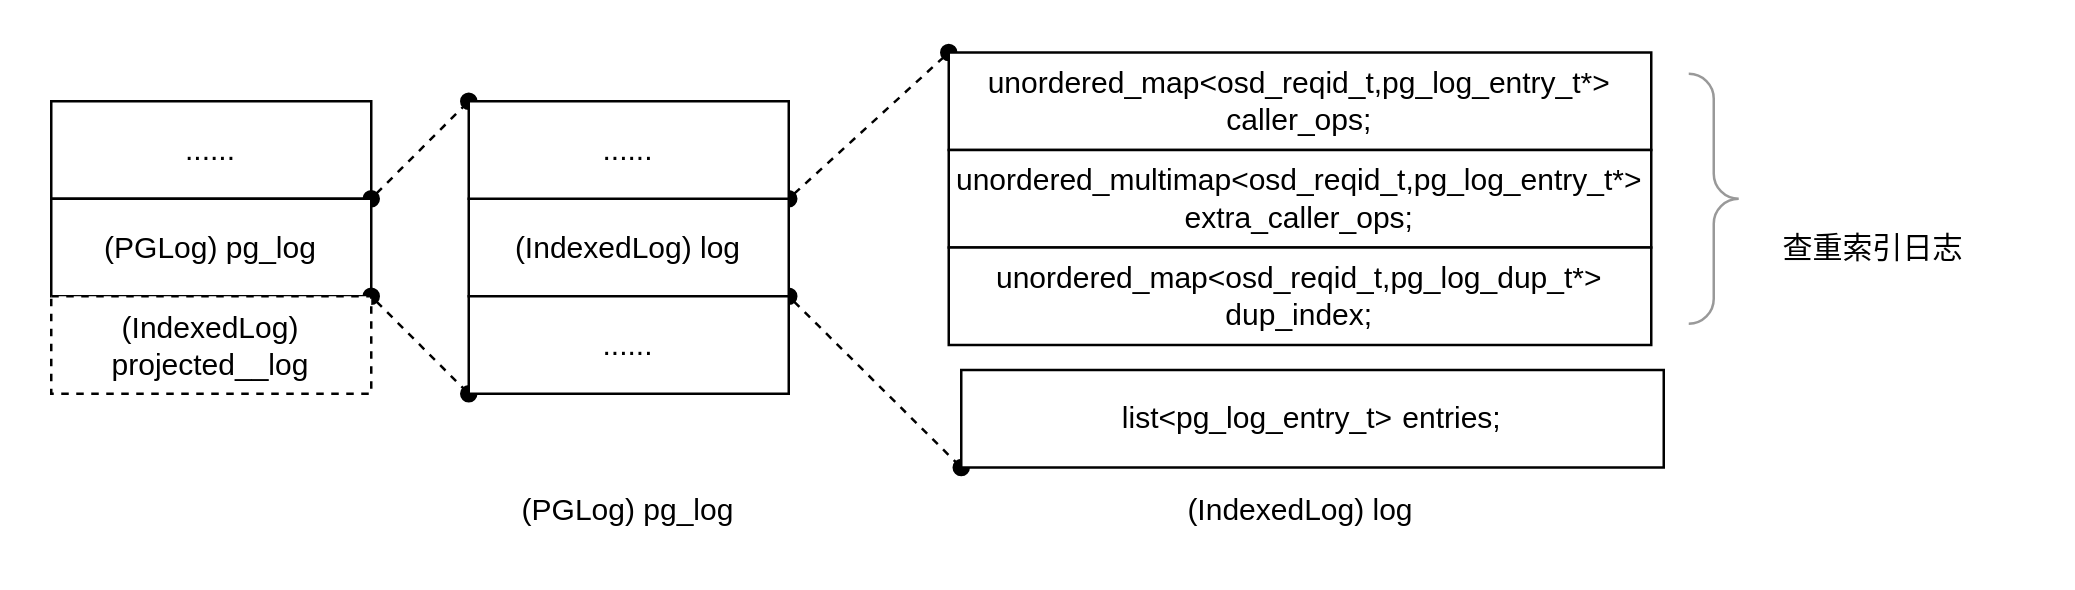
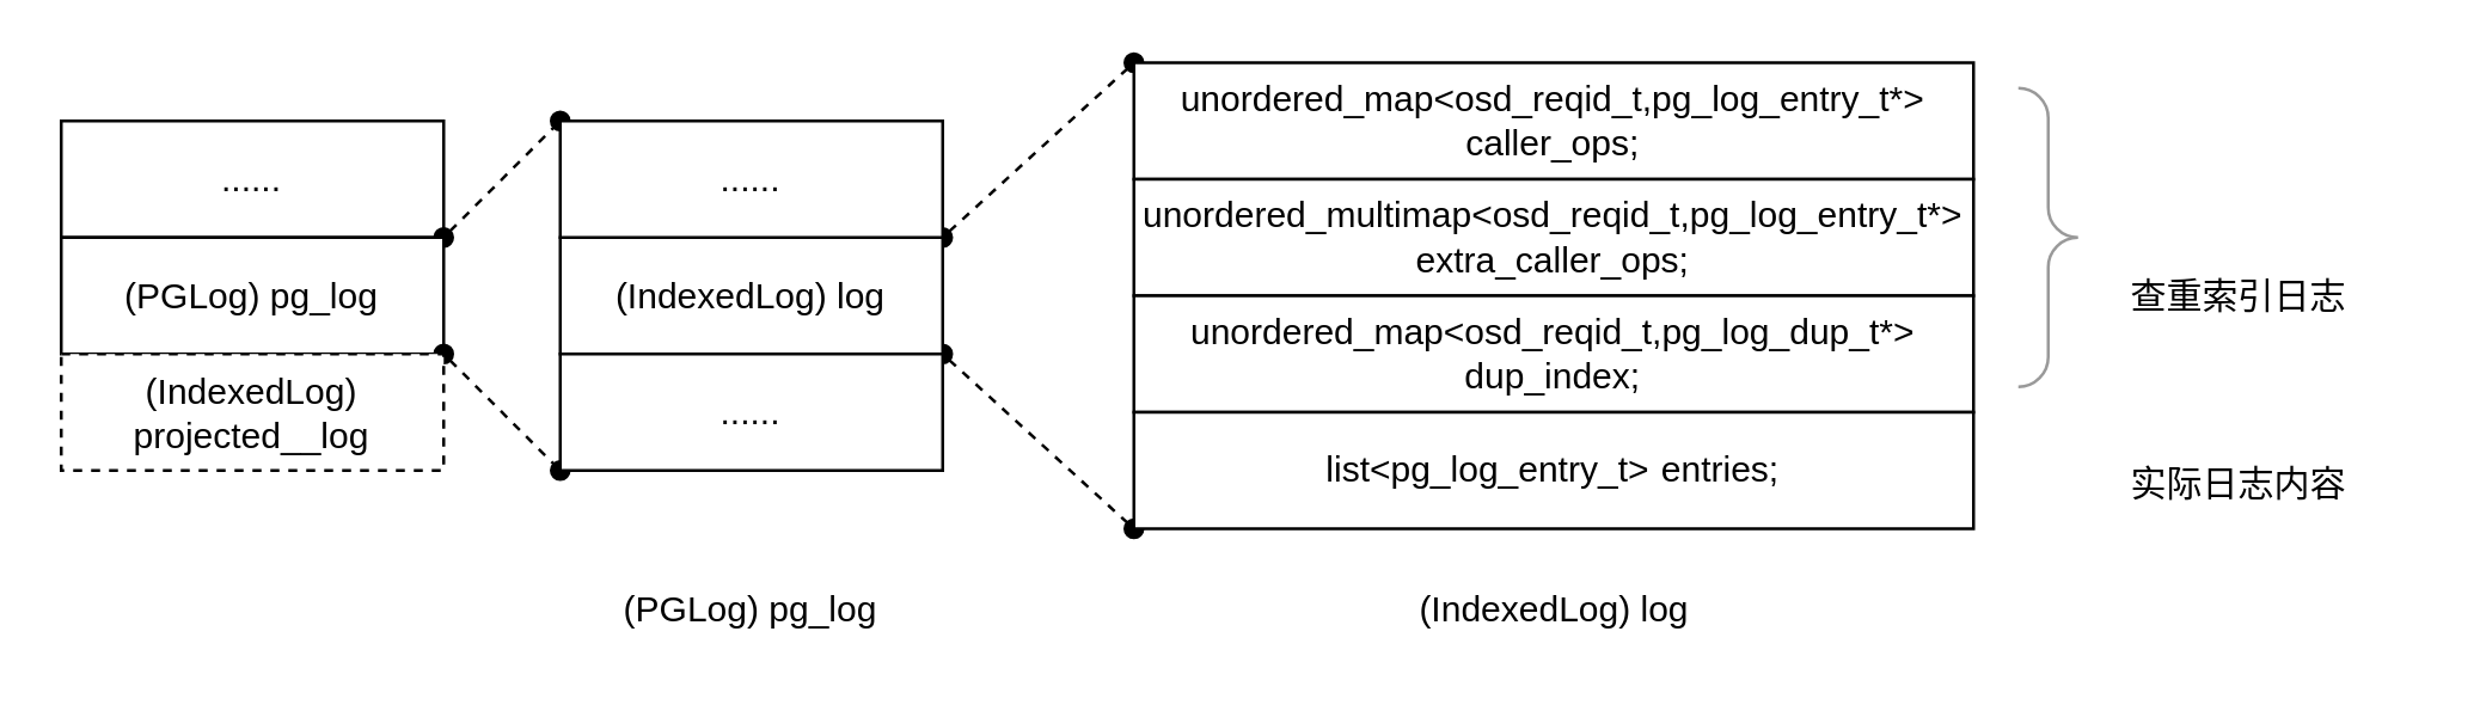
  <mxCell id="0" />
  <mxCell id="1" parent="0" />
  <mxCell id="2" value="......" style="rounded=0;whiteSpace=wrap;html=1;" vertex="1" parent="1"><mxGeometry x="20" y="40" width="128" height="39" as="geometry" /></mxCell>
  <mxCell id="3" style="edgeStyle=none;rounded=0;orthogonalLoop=1;jettySize=auto;html=1;exitX=1;exitY=0;exitDx=0;exitDy=0;entryX=0;entryY=0;entryDx=0;entryDy=0;dashed=1;startArrow=oval;startFill=1;endArrow=oval;endFill=1;" edge="1" parent="1" source="4" target="14"><mxGeometry relative="1" as="geometry" /></mxCell>
  <mxCell id="4" value="(PGLog) pg_log" style="rounded=0;whiteSpace=wrap;html=1;" vertex="1" parent="1"><mxGeometry x="20" y="79" width="128" height="39" as="geometry" /></mxCell>
  <mxCell id="5" style="edgeStyle=none;rounded=0;orthogonalLoop=1;jettySize=auto;html=1;exitX=1;exitY=0;exitDx=0;exitDy=0;entryX=0;entryY=1;entryDx=0;entryDy=0;dashed=1;startArrow=oval;startFill=1;endArrow=oval;endFill=1;" edge="1" parent="1" source="6" target="15"><mxGeometry relative="1" as="geometry" /></mxCell>
  <mxCell id="6" value="(IndexedLog) projected__log" style="rounded=0;whiteSpace=wrap;html=1;dashed=1;" vertex="1" parent="1"><mxGeometry x="20" y="118" width="128" height="39" as="geometry" /></mxCell>
  <mxCell id="7" style="rounded=0;orthogonalLoop=1;jettySize=auto;html=1;exitX=1;exitY=0;exitDx=0;exitDy=0;entryX=0;entryY=0;entryDx=0;entryDy=0;endArrow=oval;endFill=1;startArrow=oval;startFill=1;dashed=1;" edge="1" parent="1" source="9" target="10"><mxGeometry relative="1" as="geometry" /></mxCell>
  <mxCell id="8" style="rounded=0;orthogonalLoop=1;jettySize=auto;html=1;exitX=1;exitY=1;exitDx=0;exitDy=0;entryX=0;entryY=1;entryDx=0;entryDy=0;endArrow=oval;endFill=1;startArrow=oval;startFill=1;dashed=1;" edge="1" parent="1" source="9" target="13"><mxGeometry relative="1" as="geometry" /></mxCell>
  <mxCell id="9" value="(IndexedLog) log" style="rounded=0;whiteSpace=wrap;html=1;" vertex="1" parent="1"><mxGeometry x="187" y="79" width="128" height="39" as="geometry" /></mxCell>
  <mxCell id="10" value="unordered_map&amp;lt;osd_reqid_t,pg_log_entry_t*&amp;gt; caller_ops;" style="rounded=0;whiteSpace=wrap;html=1;" vertex="1" parent="1"><mxGeometry x="379" y="20.5" width="281" height="39" as="geometry" /></mxCell>
  <mxCell id="11" value="unordered_multimap&amp;lt;osd_reqid_t,pg_log_entry_t*&amp;gt; extra_caller_ops;" style="rounded=0;whiteSpace=wrap;html=1;" vertex="1" parent="1"><mxGeometry x="379" y="59.5" width="281" height="39" as="geometry" /></mxCell>
  <mxCell id="12" value="unordered_map&amp;lt;osd_reqid_t,pg_log_dup_t*&amp;gt; dup_index;" style="rounded=0;whiteSpace=wrap;html=1;" vertex="1" parent="1"><mxGeometry x="379" y="98.5" width="281" height="39" as="geometry" /></mxCell>
- <mxCell id="13" value="&lt;p class=&quot;md-end-block md-p md-focus&quot; style=&quot;box-sizing: border-box ; line-height: 1.6rem ; margin: 0.8em 0px ; position: relative ; word-spacing: 0.05rem&quot;&gt;&lt;span class=&quot;md-plain md-expand&quot; style=&quot;box-sizing: border-box&quot;&gt;&lt;font style=&quot;font-size: 12px&quot;&gt;list&amp;lt;pg_log_entry_t&amp;gt; entries;&lt;/font&gt;&lt;/span&gt;&lt;/p&gt;" style="rounded=0;whiteSpace=wrap;html=1;" vertex="1" parent="1"><mxGeometry x="384" y="147.5" width="281" height="39" as="geometry" /></mxCell>
+ <mxCell id="13" value="&lt;p class=&quot;md-end-block md-p md-focus&quot; style=&quot;box-sizing: border-box ; line-height: 1.6rem ; margin: 0.8em 0px ; position: relative ; word-spacing: 0.05rem&quot;&gt;&lt;span class=&quot;md-plain md-expand&quot; style=&quot;box-sizing: border-box&quot;&gt;&lt;font style=&quot;font-size: 12px&quot;&gt;list&amp;lt;pg_log_entry_t&amp;gt; entries;&lt;/font&gt;&lt;/span&gt;&lt;/p&gt;" style="rounded=0;whiteSpace=wrap;html=1;" vertex="1" parent="1"><mxGeometry x="379" y="137.5" width="281" height="39" as="geometry" /></mxCell>
  <mxCell id="14" value="......" style="rounded=0;whiteSpace=wrap;html=1;" vertex="1" parent="1"><mxGeometry x="187" y="40" width="128" height="39" as="geometry" /></mxCell>
  <mxCell id="15" value="......" style="rounded=0;whiteSpace=wrap;html=1;" vertex="1" parent="1"><mxGeometry x="187" y="118" width="128" height="39" as="geometry" /></mxCell>
  <mxCell id="16" value="(PGLog) pg_log" style="text;html=1;strokeColor=none;fillColor=none;align=center;verticalAlign=middle;whiteSpace=wrap;rounded=0;" vertex="1" parent="1"><mxGeometry x="192" y="194" width="118" height="20" as="geometry" /></mxCell>
  <mxCell id="17" value="(IndexedLog) log" style="text;html=1;strokeColor=none;fillColor=none;align=center;verticalAlign=middle;whiteSpace=wrap;rounded=0;" vertex="1" parent="1"><mxGeometry x="460.5" y="194" width="118" height="20" as="geometry" /></mxCell>
  <mxCell id="18" value="查重索引日志" style="text;html=1;strokeColor=none;fillColor=none;align=center;verticalAlign=middle;whiteSpace=wrap;rounded=0;" vertex="1" parent="1"><mxGeometry x="690" y="88.5" width="118" height="20" as="geometry" /></mxCell>
+ <mxCell id="19" value="实际日志内容" style="text;html=1;strokeColor=none;fillColor=none;align=center;verticalAlign=middle;whiteSpace=wrap;rounded=0;" vertex="1" parent="1"><mxGeometry x="690" y="152" width="118" height="20" as="geometry" /></mxCell>
  <mxCell id="20" value="" style="labelPosition=right;align=left;strokeWidth=1;shape=mxgraph.mockup.markup.curlyBrace;html=1;shadow=0;dashed=0;strokeColor=#999999;direction=north;rotation=-180;" vertex="1" parent="1"><mxGeometry x="675" y="29" width="20" height="100" as="geometry" /></mxCell>
